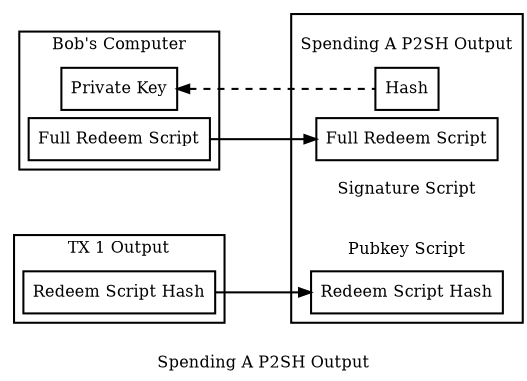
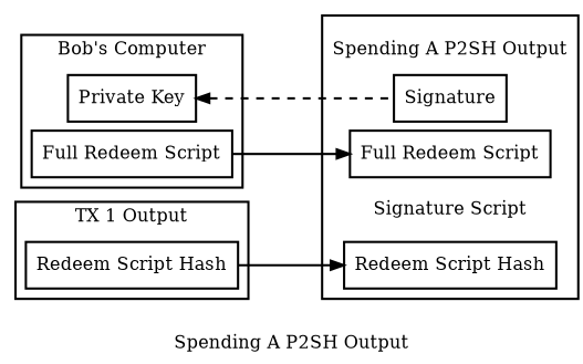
  digraph {
    label=" \nSpending A P2SH Output"
    nodesep=0.1
    penwidth=1.75
    rankdir=LR
    node [penwidth=1.75 shape=box]
    edge [dir=back minlen=2 penwidth=1.75]
-   n1 [label=Hash]
+   n1 [label=Signature]
    n2 [label="Private Key"]
    n3 [label="Full Redeem Script"]
    n4 [label="Full Redeem Script"]
    n5 [label="Signature Script" shape=none]
-   n6 [label=" \nPubkey Script" shape=none]
    n7 [label="Redeem Script Hash"]
    n8 [label="Redeem Script Hash"]
    subgraph sub_1 {
      n1
      n2
      n3
      n4
    }
    subgraph cluster_2 {
      n1
      n3
      n5
-     n6
      n7
    }
    subgraph cluster_3 {
      label="TX 1 Output"
      n8
    }
    subgraph cluster_4 {
      label="Bob's Computer"
      n2
      n4
    }
    n2 -> n1 [style=dashed]
    n3 -> n4
    n8 -> n7 [dir=""]
  }
